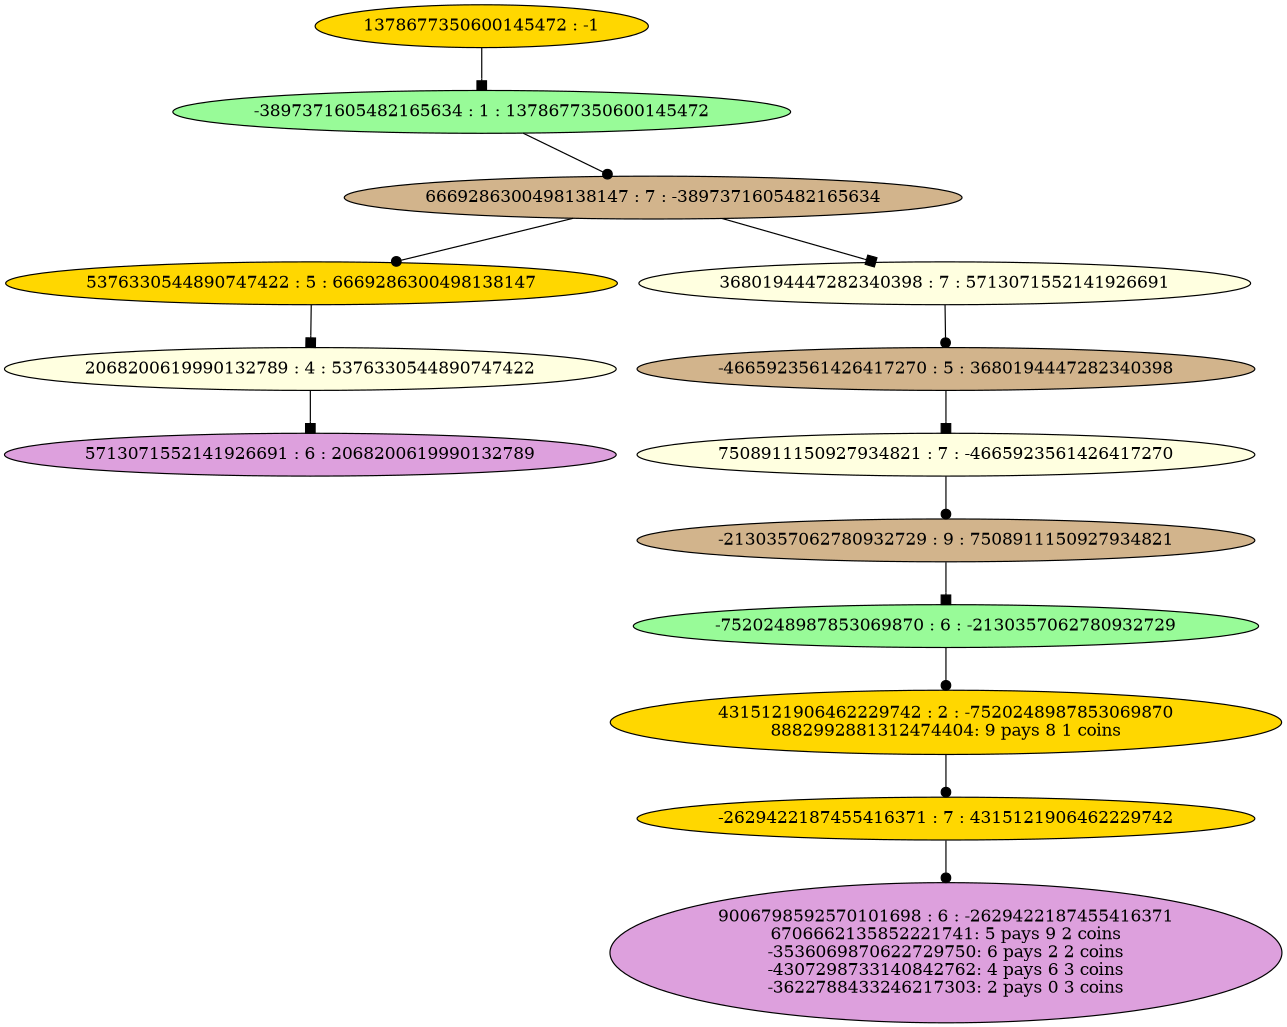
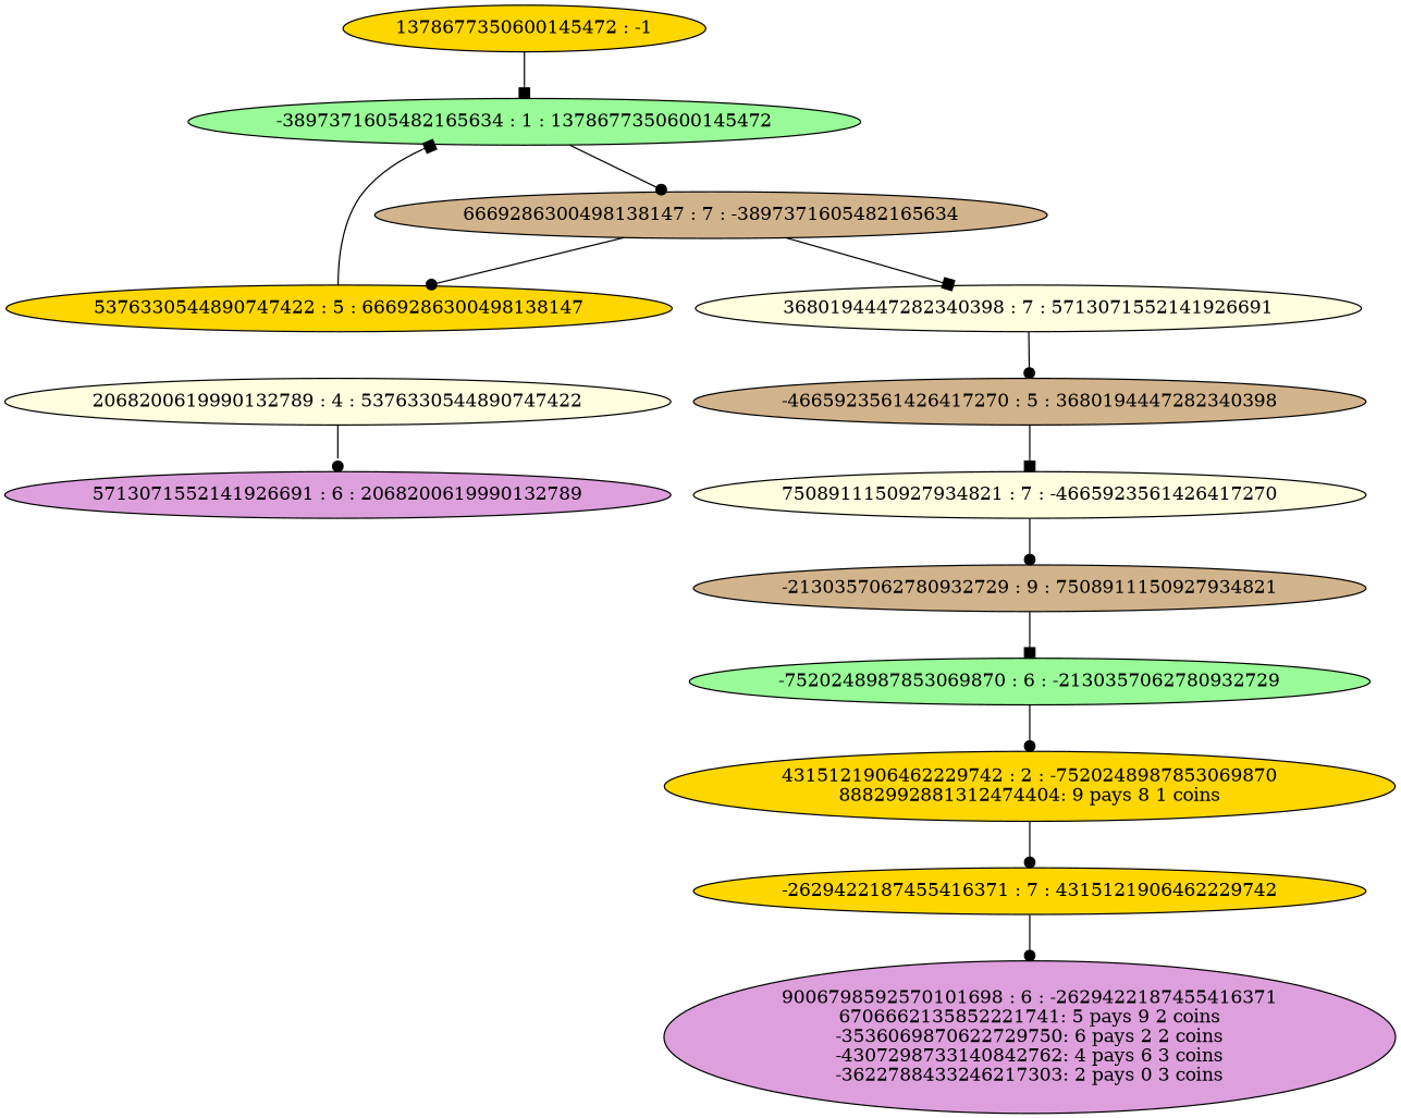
  digraph {
    node [fillcolor=gold style=filled]
    edge [arrowhead=dot]
    n1 [label="1378677350600145472 : -1"]
    n2 [fillcolor=palegreen label="-3897371605482165634 : 1 : 1378677350600145472\n"]
    n3 [fillcolor=tan label="6669286300498138147 : 7 : -3897371605482165634\n"]
    n4 [label="5376330544890747422 : 5 : 6669286300498138147\n"]
    n5 [fillcolor=lightyellow label="3680194447282340398 : 7 : 5713071552141926691\n"]
    n6 [fillcolor=lightyellow label="2068200619990132789 : 4 : 5376330544890747422\n"]
    n7 [fillcolor=plum label="5713071552141926691 : 6 : 2068200619990132789\n"]
    n8 [fillcolor=tan label="-4665923561426417270 : 5 : 3680194447282340398\n"]
    n9 [fillcolor=lightyellow label="7508911150927934821 : 7 : -4665923561426417270\n"]
    n10 [fillcolor=tan label="-2130357062780932729 : 9 : 7508911150927934821\n"]
    n11 [fillcolor=palegreen label="-7520248987853069870 : 6 : -2130357062780932729\n"]
    n12 [label="4315121906462229742 : 2 : -7520248987853069870\n8882992881312474404: 9 pays 8 1 coins\n"]
    n13 [label="-2629422187455416371 : 7 : 4315121906462229742\n"]
    n14 [fillcolor=plum label="9006798592570101698 : 6 : -2629422187455416371\n6706662135852221741: 5 pays 9 2 coins\n-3536069870622729750: 6 pays 2 2 coins\n-4307298733140842762: 4 pays 6 3 coins\n-3622788433246217303: 2 pays 0 3 coins\n"]
    n1 -> n2 [arrowhead=box]
    n2 -> n3
    n3 -> n4
    n3 -> n5 [arrowhead=box]
-   n4 -> n6 [arrowhead=box]
+   n4 -> n2 [arrowhead=box]
    n5 -> n8
-   n6 -> n7 [arrowhead=box]
+   n6 -> n7
    n8 -> n9 [arrowhead=box]
    n9 -> n10
    n10 -> n11 [arrowhead=box]
    n11 -> n12
    n12 -> n13
    n13 -> n14
  }
